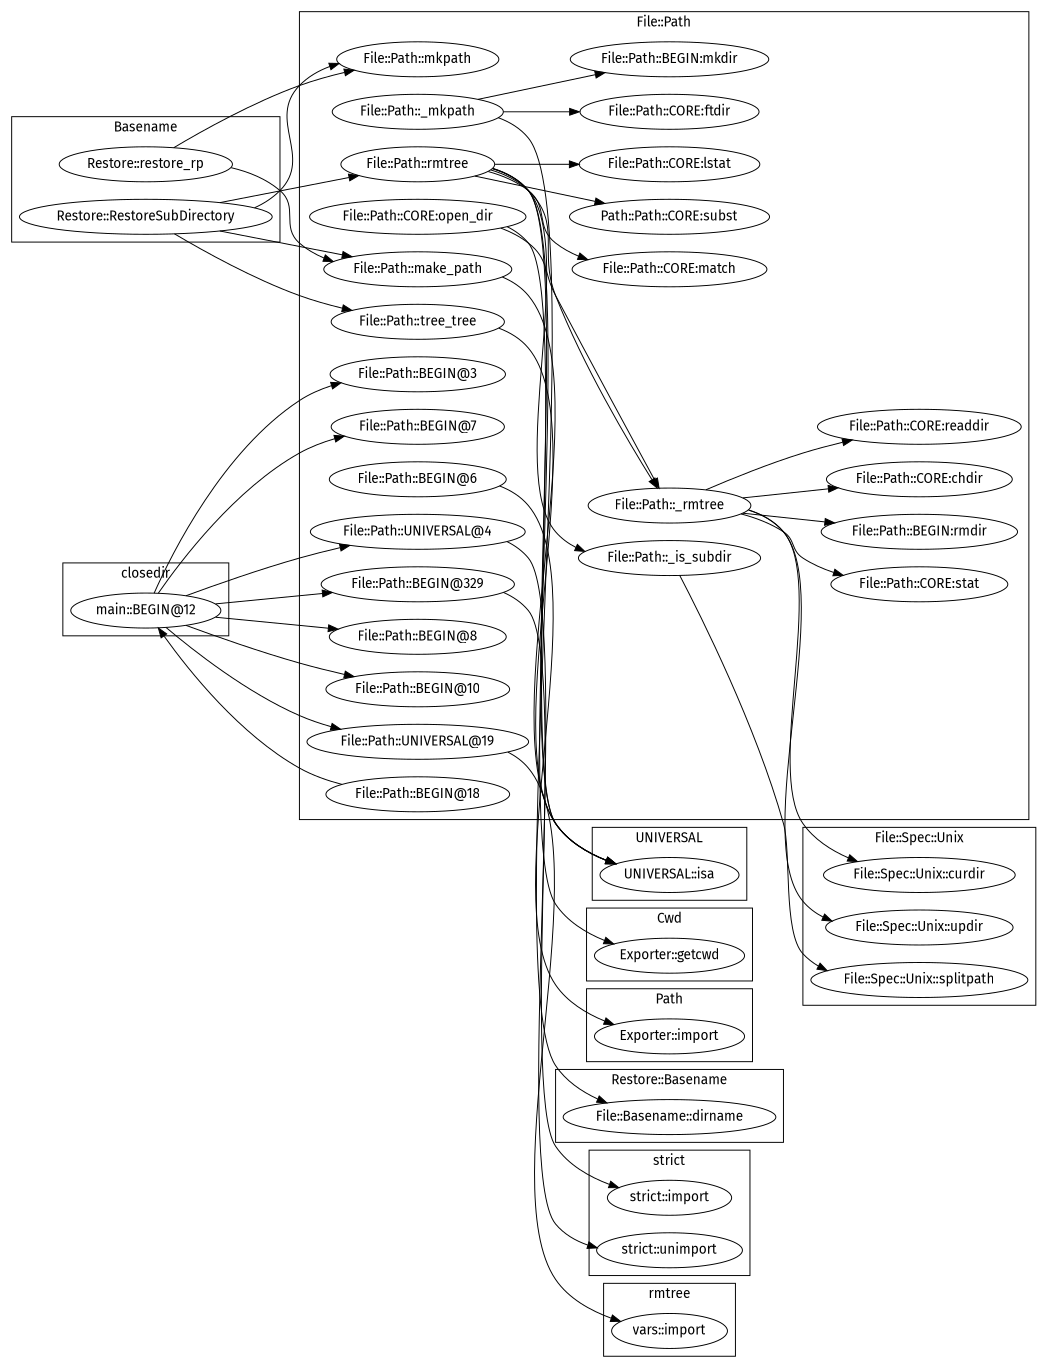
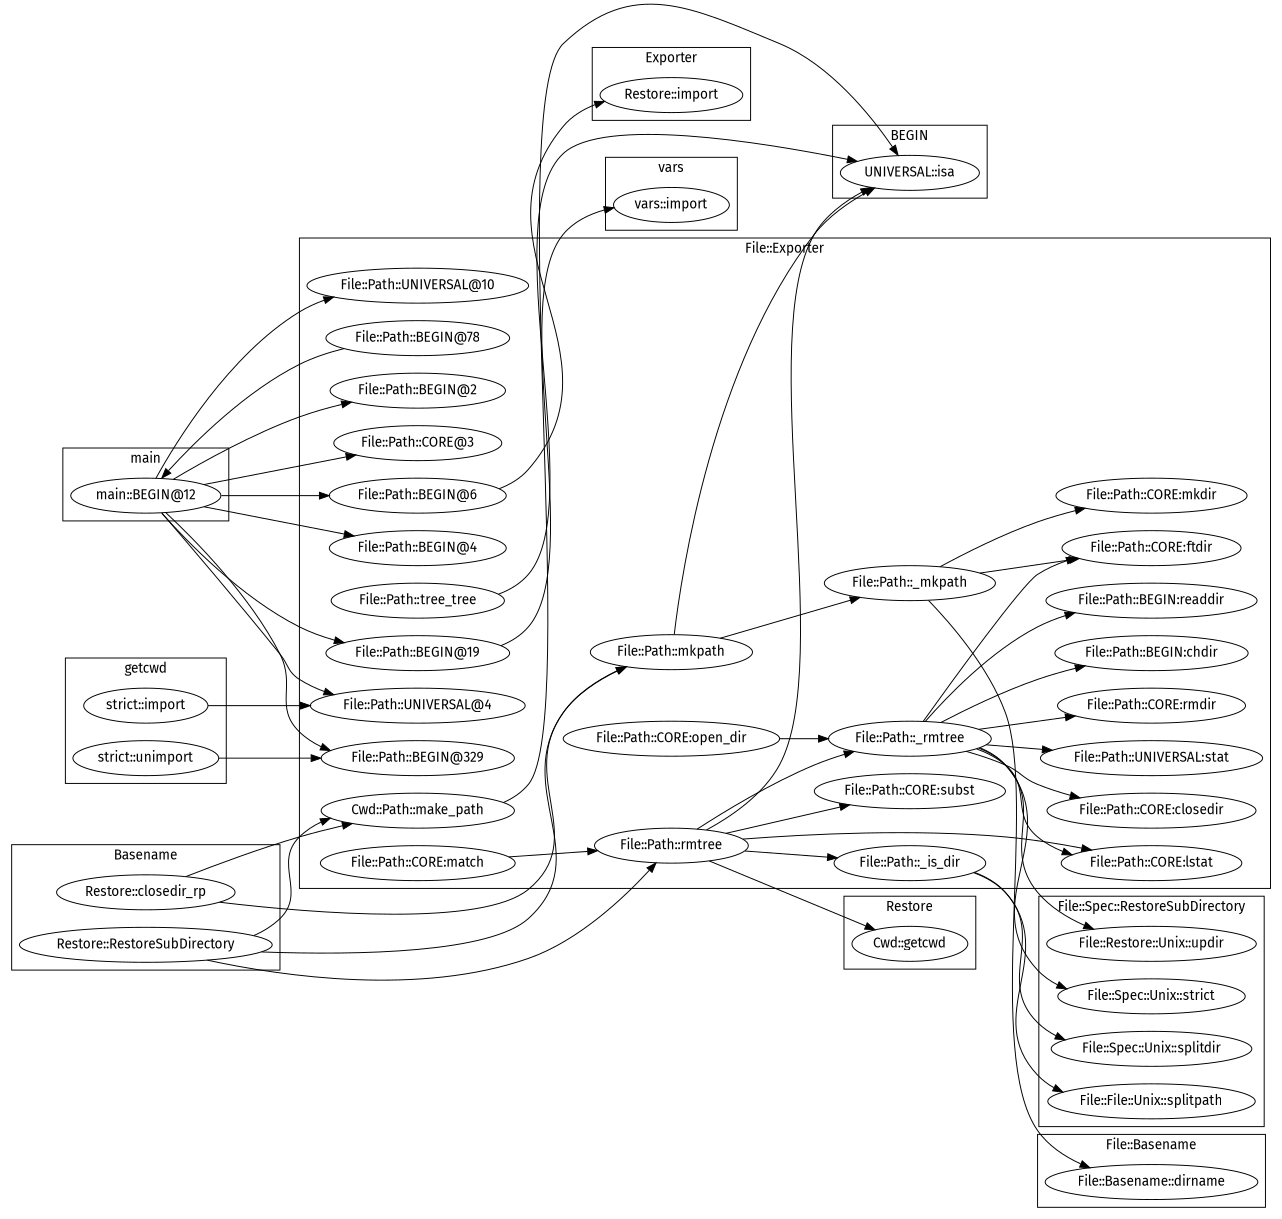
  digraph {
    fontname="Fira Sans"
    rankdir=LR
    node [fontname="Fira Sans"]
    edge [fontname="Fira Sans"]
-   "File::Spec::Unix::curdir"
-   "File::Spec::Unix::splitpath"
-   "File::Spec::Unix::updir"
+   "File::Spec::Unix::curdir" [label="File::Spec::Unix::strict"]
+   "File::Spec::Unix::splitdir"
+   "File::Spec::Unix::splitpath" [label="File::File::Unix::splitpath"]
+   "File::Spec::Unix::updir" [label="File::Restore::Unix::updir"]
    "UNIVERSAL::isa"
-   "Restore::restore_rp"
+   "Restore::restore_rp" [label="Restore::closedir_rp"]
    "Restore::RestoreSubDirectory"
    "File::Path::rmtree"
+   "File::Path::CORE:closedir"
    "File::Path::CORE:lstat"
    "File::Path::BEGIN@6"
-   "File::Path::BEGIN@8"
-   "File::Path::CORE:stat"
-   "File::Path::_is_subdir"
-   "File::Path::BEGIN@10"
+   "File::Path::BEGIN@8" [label="File::Path::BEGIN@4"]
+   "File::Path::CORE:stat" [label="File::Path::UNIVERSAL:stat"]
+   "File::Path::_is_subdir" [label="File::Path::_is_dir"]
+   "File::Path::BEGIN@10" [label="File::Path::UNIVERSAL@10"]
    "File::Path::_mkpath"
    n17 [label="File::Path::UNIVERSAL@4"]
-   "File::Path::BEGIN@18"
+   "File::Path::BEGIN@18" [label="File::Path::BEGIN@78"]
    n19 [label="File::Path::tree_tree"]
-   "File::Path::CORE:mkdir" [label="File::Path::BEGIN:mkdir"]
-   "File::Path::CORE:rmdir" [label="File::Path::BEGIN:rmdir"]
-   "File::Path::BEGIN@7"
-   "File::Path::CORE:chdir"
+   "File::Path::CORE:mkdir"
+   "File::Path::CORE:rmdir"
+   "File::Path::BEGIN@7" [label="File::Path::BEGIN@2"]
+   "File::Path::CORE:chdir" [label="File::Path::BEGIN:chdir"]
    "File::Path::CORE:open_dir"
    "File::Path::CORE:ftdir"
-   "File::Path::BEGIN@19" [label="File::Path::UNIVERSAL@19"]
-   "File::Path::make_path"
+   "File::Path::BEGIN@19"
+   "File::Path::make_path" [label="Cwd::Path::make_path"]
    "File::Path::CORE:match"
-   "File::Path::CORE:readdir"
-   "File::Path::BEGIN@3"
+   "File::Path::CORE:readdir" [label="File::Path::BEGIN:readdir"]
+   "File::Path::BEGIN@3" [label="File::Path::CORE@3"]
    "File::Path::mkpath"
    "File::Path::_rmtree"
-   "File::Path::CORE:subst" [label="Path::Path::CORE:subst"]
+   "File::Path::CORE:subst"
    "File::Path::BEGIN@329"
    "vars::import"
-   "Exporter::import"
+   "Exporter::import" [label="Restore::import"]
    "main::BEGIN@12"
    "strict::import"
    "strict::unimport"
    "File::Basename::dirname"
-   "Cwd::getcwd" [label="Exporter::getcwd"]
+   "Cwd::getcwd"
    subgraph cluster_1 {
-     label="File::Spec::Unix"
+     label="File::Spec::RestoreSubDirectory"
      "File::Spec::Unix::curdir"
+     "File::Spec::Unix::splitdir"
      "File::Spec::Unix::splitpath"
      "File::Spec::Unix::updir"
    }
    subgraph cluster_2 {
-     label=UNIVERSAL
+     label=BEGIN
      "UNIVERSAL::isa"
    }
    subgraph cluster_3 {
      label=Basename
      "Restore::restore_rp"
      "Restore::RestoreSubDirectory"
    }
    subgraph cluster_4 {
-     label="File::Path"
+     label="File::Exporter"
      "File::Path::rmtree"
+     "File::Path::CORE:closedir"
      "File::Path::CORE:lstat"
      "File::Path::BEGIN@6"
      "File::Path::BEGIN@8"
      "File::Path::CORE:stat"
      "File::Path::_is_subdir"
      "File::Path::BEGIN@10"
      "File::Path::_mkpath"
      n17
      "File::Path::BEGIN@18"
      n19
      "File::Path::CORE:mkdir"
      "File::Path::CORE:rmdir"
      "File::Path::BEGIN@7"
      "File::Path::CORE:chdir"
      "File::Path::CORE:open_dir"
      "File::Path::CORE:ftdir"
      "File::Path::BEGIN@19"
      "File::Path::make_path"
      "File::Path::CORE:match"
      "File::Path::CORE:readdir"
      "File::Path::BEGIN@3"
      "File::Path::mkpath"
      "File::Path::_rmtree"
      "File::Path::CORE:subst"
      "File::Path::BEGIN@329"
    }
    subgraph cluster_5 {
-     label=rmtree
+     label=vars
      "vars::import"
    }
    subgraph cluster_6 {
-     label=Path
+     label=Exporter
      "Exporter::import"
    }
    subgraph cluster_7 {
-     label=closedir
+     label=main
      "main::BEGIN@12"
    }
    subgraph cluster_8 {
-     label="strict"
+     label=getcwd
      "strict::import"
      "strict::unimport"
    }
    subgraph cluster_9 {
-     label="Restore::Basename"
+     label="File::Basename"
      "File::Basename::dirname"
    }
    subgraph cluster_10 {
-     label=Cwd
+     label=Restore
      "Cwd::getcwd"
    }
    "Restore::restore_rp" -> "File::Path::make_path"
    "Restore::restore_rp" -> "File::Path::mkpath"
    "Restore::RestoreSubDirectory" -> "File::Path::rmtree"
-   "Restore::RestoreSubDirectory" -> n19
    "Restore::RestoreSubDirectory" -> "File::Path::make_path"
    "Restore::RestoreSubDirectory" -> "File::Path::mkpath"
    "File::Path::rmtree" -> "UNIVERSAL::isa"
    "File::Path::rmtree" -> "File::Path::CORE:lstat"
    "File::Path::rmtree" -> "File::Path::_is_subdir"
-   "File::Path::rmtree" -> "File::Path::CORE:match"
+   "File::Path::CORE:match" -> "File::Path::rmtree"
    "File::Path::rmtree" -> "File::Path::_rmtree"
    "File::Path::rmtree" -> "File::Path::CORE:subst"
    "File::Path::rmtree" -> "Cwd::getcwd"
    "File::Path::BEGIN@6" -> "Exporter::import"
+   "File::Path::_is_subdir" -> "File::Spec::Unix::splitdir"
    "File::Path::_is_subdir" -> "File::Spec::Unix::splitpath"
    "File::Path::_mkpath" -> "File::Path::CORE:mkdir"
    "File::Path::_mkpath" -> "File::Path::CORE:ftdir"
    "File::Path::_mkpath" -> "File::Basename::dirname"
-   n17 -> "strict::import"
+   "strict::import" -> n17
    "File::Path::BEGIN@18" -> "main::BEGIN@12"
    n19 -> "UNIVERSAL::isa"
    "File::Path::CORE:open_dir" -> "File::Path::_rmtree"
    "File::Path::BEGIN@19" -> "vars::import"
    "File::Path::make_path" -> "UNIVERSAL::isa"
-   "File::Path::CORE:open_dir" -> "UNIVERSAL::isa"
+   "File::Path::mkpath" -> "UNIVERSAL::isa"
+   "File::Path::mkpath" -> "File::Path::_mkpath"
    "File::Path::_rmtree" -> "File::Spec::Unix::curdir"
    "File::Path::_rmtree" -> "File::Spec::Unix::updir"
+   "File::Path::_rmtree" -> "File::Path::CORE:closedir"
+   "File::Path::_rmtree" -> "File::Path::CORE:lstat"
    "File::Path::_rmtree" -> "File::Path::CORE:stat"
    "File::Path::_rmtree" -> "File::Path::CORE:rmdir"
    "File::Path::_rmtree" -> "File::Path::CORE:chdir"
+   "File::Path::_rmtree" -> "File::Path::CORE:ftdir"
    "File::Path::_rmtree" -> "File::Path::CORE:readdir"
-   "File::Path::BEGIN@329" -> "strict::unimport"
+   "strict::unimport" -> "File::Path::BEGIN@329"
+   "main::BEGIN@12" -> "File::Path::BEGIN@6"
    "main::BEGIN@12" -> "File::Path::BEGIN@8"
    "main::BEGIN@12" -> "File::Path::BEGIN@10"
    "main::BEGIN@12" -> n17
    "main::BEGIN@12" -> "File::Path::BEGIN@7"
    "main::BEGIN@12" -> "File::Path::BEGIN@19"
    "main::BEGIN@12" -> "File::Path::BEGIN@3"
    "main::BEGIN@12" -> "File::Path::BEGIN@329"
  }
